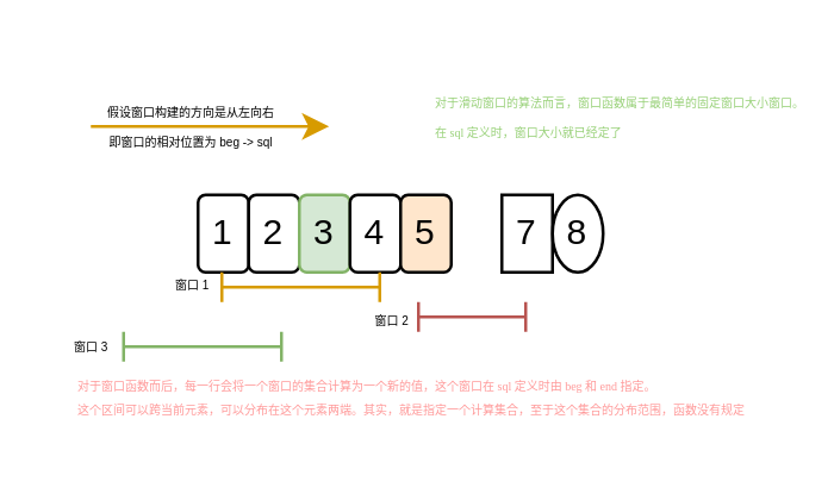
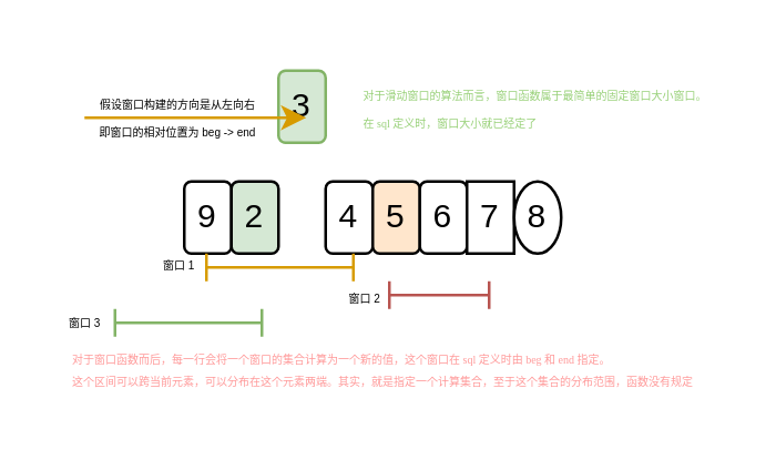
  <mxCell id="0" />
  <mxCell id="1" parent="0" />
- <mxCell id="2" value="1" style="rounded=1;whiteSpace=wrap;html=1;" vertex="1" parent="1"><mxGeometry x="66" y="65" width="17" height="26" as="geometry" /></mxCell>
- <mxCell id="3" value="2" style="rounded=1;whiteSpace=wrap;html=1;" vertex="1" parent="1"><mxGeometry x="83" y="65" width="17" height="26" as="geometry" /></mxCell>
- <mxCell id="4" value="3" style="rounded=1;whiteSpace=wrap;html=1;fillColor=#d5e8d4;strokeColor=#82b366;" vertex="1" parent="1"><mxGeometry x="100" y="65" width="17" height="26" as="geometry" /></mxCell>
+ <mxCell id="2" value="9" style="rounded=1;whiteSpace=wrap;html=1;" vertex="1" parent="1"><mxGeometry x="66" y="65" width="17" height="26" as="geometry" /></mxCell>
+ <mxCell id="3" value="2" style="rounded=1;whiteSpace=wrap;html=1;fillColor=#d5e8d4;" vertex="1" parent="1"><mxGeometry x="83" y="65" width="17" height="26" as="geometry" /></mxCell>
+ <mxCell id="4" value="3" style="rounded=1;whiteSpace=wrap;html=1;fillColor=#d5e8d4;strokeColor=#82b366;" vertex="1" parent="1"><mxGeometry x="100" y="25" width="17" height="26" as="geometry" /></mxCell>
  <mxCell id="5" value="4" style="rounded=1;whiteSpace=wrap;html=1;" vertex="1" parent="1"><mxGeometry x="117" y="65" width="17" height="26" as="geometry" /></mxCell>
  <mxCell id="6" value="5" style="rounded=1;whiteSpace=wrap;html=1;fillColor=#ffe6cc;" vertex="1" parent="1"><mxGeometry x="134" y="65" width="17" height="26" as="geometry" /></mxCell>
+ <mxCell id="7" value="6" style="rounded=1;whiteSpace=wrap;html=1;" vertex="1" parent="1"><mxGeometry x="151" y="65" width="17" height="26" as="geometry" /></mxCell>
  <mxCell id="8" value="7" style="whiteSpace=wrap;html=1;rounded=0;" vertex="1" parent="1"><mxGeometry x="168" y="65" width="17" height="26" as="geometry" /></mxCell>
  <mxCell id="9" value="8" style="ellipse;whiteSpace=wrap;html=1;" vertex="1" parent="1"><mxGeometry x="185" y="65" width="17" height="26" as="geometry" /></mxCell>
  <mxCell id="10" value="" style="shape=crossbar;whiteSpace=wrap;html=1;rounded=1;fillColor=#ffe6cc;strokeColor=#d79b00;" vertex="1" parent="1"><mxGeometry x="74" y="91" width="53" height="10" as="geometry" /></mxCell>
  <mxCell id="11" value="" style="shape=crossbar;whiteSpace=wrap;html=1;rounded=1;fillColor=#f8cecc;strokeColor=#b85450;" vertex="1" parent="1"><mxGeometry x="140" y="101" width="36" height="10" as="geometry" /></mxCell>
  <mxCell id="12" value="" style="shape=crossbar;whiteSpace=wrap;html=1;rounded=1;fillColor=#d5e8d4;strokeColor=#82b366;" vertex="1" parent="1"><mxGeometry x="41" y="111" width="53" height="10" as="geometry" /></mxCell>
  <mxCell id="13" value="" style="endArrow=classic;html=1;rounded=0;fillColor=#ffe6cc;strokeColor=#d79b00;" edge="1" parent="1"><mxGeometry width="50" height="50" relative="1" as="geometry"><mxPoint x="30" y="42" as="sourcePoint" /><mxPoint x="110" y="42" as="targetPoint" /></mxGeometry></mxCell>
  <mxCell id="14" value="&lt;font style=&quot;font-size: 4px;&quot;&gt;假设窗口构建的方向是从左向右&lt;/font&gt;" style="text;html=1;align=center;verticalAlign=middle;whiteSpace=wrap;rounded=0;" vertex="1" parent="1"><mxGeometry x="34" y="20" width="60" height="30" as="geometry" /></mxCell>
- <mxCell id="15" value="&lt;font style=&quot;font-size: 4px;&quot;&gt;即窗口的相对位置为 beg -&amp;gt; sql&lt;/font&gt;" style="text;html=1;align=center;verticalAlign=middle;whiteSpace=wrap;rounded=0;" vertex="1" parent="1"><mxGeometry x="34" y="30" width="60" height="30" as="geometry" /></mxCell>
+ <mxCell id="15" value="&lt;font style=&quot;font-size: 4px;&quot;&gt;即窗口的相对位置为 beg -&amp;gt; end&lt;/font&gt;" style="text;html=1;align=center;verticalAlign=middle;whiteSpace=wrap;rounded=0;" vertex="1" parent="1"><mxGeometry x="34" y="30" width="60" height="30" as="geometry" /></mxCell>
  <mxCell id="16" value="&lt;span style=&quot;font-size: 4px;&quot;&gt;窗口 1&lt;/span&gt;" style="text;html=1;align=center;verticalAlign=middle;whiteSpace=wrap;rounded=0;" vertex="1" parent="1"><mxGeometry x="53.5" y="82" width="21" height="22" as="geometry" /></mxCell>
  <mxCell id="17" value="&lt;span style=&quot;font-size: 4px;&quot;&gt;窗口 2&lt;/span&gt;" style="text;html=1;align=center;verticalAlign=middle;whiteSpace=wrap;rounded=0;" vertex="1" parent="1"><mxGeometry x="123" y="98" width="17" height="13" as="geometry" /></mxCell>
  <mxCell id="18" value="&lt;span style=&quot;font-size: 4px;&quot;&gt;窗口 3&lt;/span&gt;" style="text;html=1;align=center;verticalAlign=middle;whiteSpace=wrap;rounded=0;" vertex="1" parent="1"><mxGeometry x="20" y="109" width="21" height="9" as="geometry" /></mxCell>
- <mxCell id="19" value="&lt;p style=&quot;line-height: 60%;&quot;&gt;&lt;font face=&quot;Comic Sans MS&quot; color=&quot;#97d077&quot; style=&quot;font-size: 4px;&quot;&gt;对于滑动窗口的算法而言，窗口函数属于最简单的固定窗口大小窗口。在 sql 定义时，窗口大小就已经定了&lt;/font&gt;&lt;/p&gt;" style="text;html=1;align=left;verticalAlign=middle;whiteSpace=wrap;rounded=0;fillColor=default;strokeColor=none;" vertex="1" parent="1"><mxGeometry x="144" y="23" width="129" height="30" as="geometry" /></mxCell>
+ <mxCell id="19" value="&lt;p style=&quot;line-height: 60%;&quot;&gt;&lt;font face=&quot;Comic Sans MS&quot; color=&quot;#97d077&quot; style=&quot;font-size: 4px;&quot;&gt;对于滑动窗口的算法而言，窗口函数属于最简单的固定窗口大小窗口。在 sql 定义时，窗口大小就已经定了&lt;/font&gt;&lt;/p&gt;" style="text;html=1;align=left;verticalAlign=middle;whiteSpace=wrap;rounded=0;fillColor=default;strokeColor=none;" vertex="1" parent="1"><mxGeometry x="129" y="23" width="129" height="30" as="geometry" /></mxCell>
  <mxCell id="20" value="&lt;font face=&quot;Comic Sans MS&quot; color=&quot;#ff9999&quot; style=&quot;font-size: 4px;&quot;&gt;对于窗口函数而后，每一行会将一个窗口的集合计算为一个新的值，这个窗口在 sql 定义时由 beg 和 end 指定。&lt;/font&gt;&lt;div style=&quot;line-height: 0%;&quot;&gt;&lt;span style=&quot;font-size: 4px;&quot;&gt;&lt;font face=&quot;Mtcproa6ipUqF1a_rpAp&quot; color=&quot;#ff9999&quot;&gt;这个区间可以跨当前元素，可以分布在这个元素两端。其实，就是指定一个计算集合，至于这个集合的分布范围，函数没有规定&lt;/font&gt;&lt;/span&gt;&lt;/div&gt;" style="text;html=1;align=left;verticalAlign=middle;whiteSpace=wrap;rounded=0;fillColor=none;strokeColor=none;imageWidth=24;arcSize=10;linecap=round;" vertex="1" parent="1"><mxGeometry x="24" y="114" width="234" height="30" as="geometry" /></mxCell>
